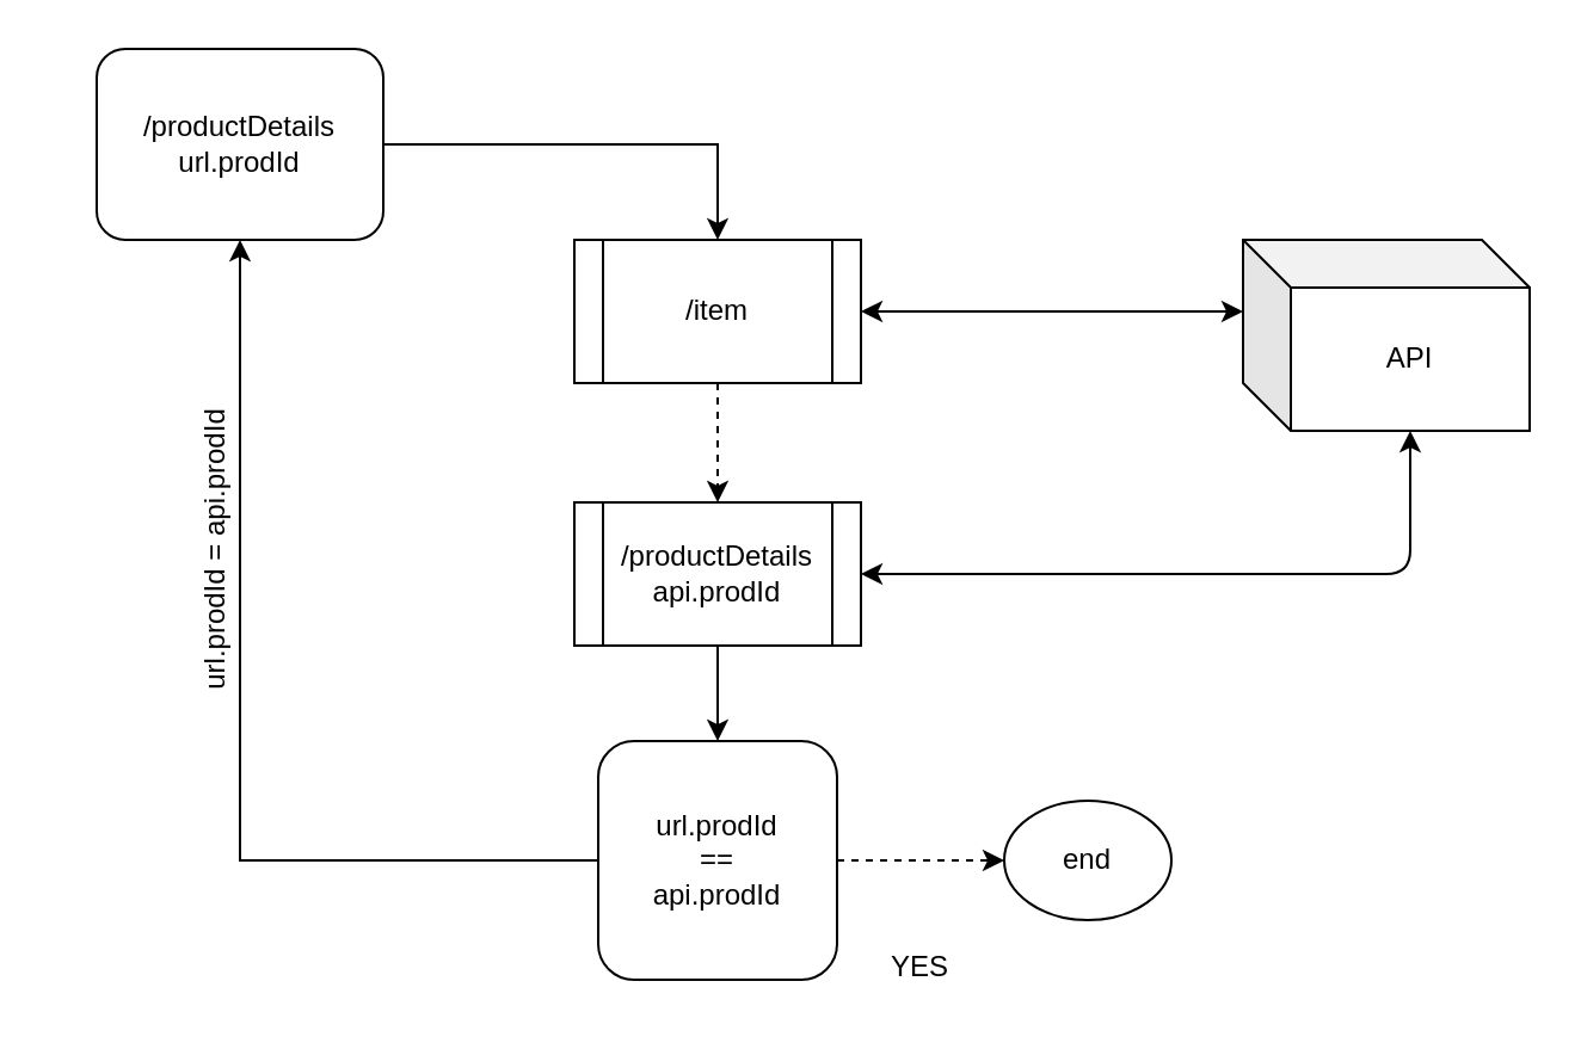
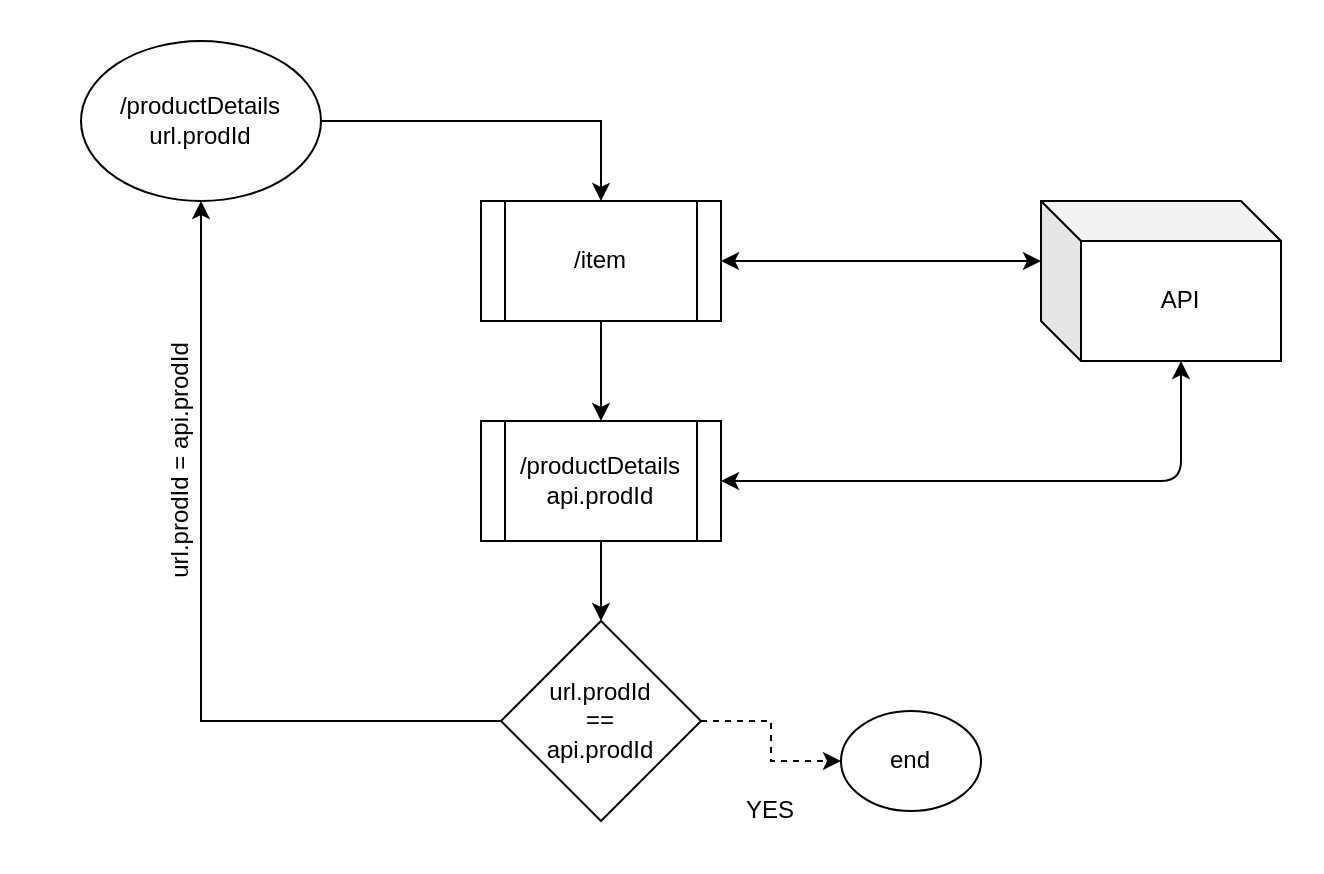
  <mxCell id="0" />
  <mxCell id="1" parent="0" />
  <mxCell id="2" style="edgeStyle=orthogonalEdgeStyle;rounded=0;orthogonalLoop=1;jettySize=auto;html=1;exitX=1;exitY=0.5;exitDx=0;exitDy=0;entryX=0.5;entryY=0;entryDx=0;entryDy=0;" edge="1" parent="1" source="3" target="5"><mxGeometry relative="1" as="geometry" /></mxCell>
- <mxCell id="3" value="/productDetails&lt;br&gt;url.prodId" style="whiteSpace=wrap;html=1;rounded=1;" vertex="1" parent="1"><mxGeometry x="40" y="20" width="120" height="80" as="geometry" /></mxCell>
- <mxCell id="4" style="edgeStyle=orthogonalEdgeStyle;rounded=0;orthogonalLoop=1;jettySize=auto;html=1;exitX=0.5;exitY=1;exitDx=0;exitDy=0;entryX=0.5;entryY=0;entryDx=0;entryDy=0;dashed=1;" edge="1" parent="1" source="5" target="8"><mxGeometry relative="1" as="geometry" /></mxCell>
+ <mxCell id="3" value="/productDetails&lt;br&gt;url.prodId" style="ellipse;whiteSpace=wrap;html=1;" vertex="1" parent="1"><mxGeometry x="40" y="20" width="120" height="80" as="geometry" /></mxCell>
+ <mxCell id="4" style="edgeStyle=orthogonalEdgeStyle;rounded=0;orthogonalLoop=1;jettySize=auto;html=1;exitX=0.5;exitY=1;exitDx=0;exitDy=0;entryX=0.5;entryY=0;entryDx=0;entryDy=0;" edge="1" parent="1" source="5" target="8"><mxGeometry relative="1" as="geometry" /></mxCell>
  <mxCell id="5" value="/item" style="shape=process;whiteSpace=wrap;html=1;backgroundOutline=1;" vertex="1" parent="1"><mxGeometry x="240" y="100" width="120" height="60" as="geometry" /></mxCell>
  <mxCell id="6" value="API" style="shape=cube;whiteSpace=wrap;html=1;boundedLbl=1;backgroundOutline=1;darkOpacity=0.05;darkOpacity2=0.1;" vertex="1" parent="1"><mxGeometry x="520" y="100" width="120" height="80" as="geometry" /></mxCell>
  <mxCell id="7" style="edgeStyle=orthogonalEdgeStyle;rounded=0;orthogonalLoop=1;jettySize=auto;html=1;exitX=0.5;exitY=1;exitDx=0;exitDy=0;entryX=0.5;entryY=0;entryDx=0;entryDy=0;" edge="1" parent="1" source="8" target="11"><mxGeometry relative="1" as="geometry" /></mxCell>
  <mxCell id="8" value="/productDetails&lt;br&gt;api.prodId" style="shape=process;whiteSpace=wrap;html=1;backgroundOutline=1;" vertex="1" parent="1"><mxGeometry x="240" y="210" width="120" height="60" as="geometry" /></mxCell>
  <mxCell id="9" value="" style="edgeStyle=orthogonalEdgeStyle;rounded=0;orthogonalLoop=1;jettySize=auto;html=1;dashed=1;" edge="1" parent="1" source="11" target="12"><mxGeometry relative="1" as="geometry" /></mxCell>
  <mxCell id="10" style="edgeStyle=orthogonalEdgeStyle;rounded=0;orthogonalLoop=1;jettySize=auto;html=1;exitX=0;exitY=0.5;exitDx=0;exitDy=0;entryX=0.5;entryY=1;entryDx=0;entryDy=0;" edge="1" parent="1" source="11" target="3"><mxGeometry relative="1" as="geometry" /></mxCell>
- <mxCell id="11" value="url.prodId&lt;br&gt;==&lt;br&gt;api.prodId" style="whiteSpace=wrap;html=1;rounded=1;" vertex="1" parent="1"><mxGeometry x="250" y="310" width="100" height="100" as="geometry" /></mxCell>
- <mxCell id="12" value="end" style="ellipse;whiteSpace=wrap;html=1;" vertex="1" parent="1"><mxGeometry x="420" y="335" width="70" height="50" as="geometry" /></mxCell>
+ <mxCell id="11" value="url.prodId&lt;br&gt;==&lt;br&gt;api.prodId" style="rhombus;whiteSpace=wrap;html=1;" vertex="1" parent="1"><mxGeometry x="250" y="310" width="100" height="100" as="geometry" /></mxCell>
+ <mxCell id="12" value="end" style="ellipse;whiteSpace=wrap;html=1;" vertex="1" parent="1"><mxGeometry x="420" y="355" width="70" height="50" as="geometry" /></mxCell>
  <mxCell id="13" value="YES" style="text;html=1;strokeColor=none;fillColor=none;align=center;verticalAlign=middle;whiteSpace=wrap;rounded=0;" vertex="1" parent="1"><mxGeometry x="365" y="395" width="40" height="20" as="geometry" /></mxCell>
  <mxCell id="14" value="url.prodId = api.prodId" style="text;html=1;strokeColor=none;fillColor=none;align=center;verticalAlign=middle;whiteSpace=wrap;rounded=0;rotation=270;" vertex="1" parent="1"><mxGeometry x="20" y="220" width="140" height="20" as="geometry" /></mxCell>
  <mxCell id="15" value="" style="endArrow=classic;startArrow=classic;html=1;entryX=0;entryY=0;entryDx=0;entryDy=30;entryPerimeter=0;exitX=1;exitY=0.5;exitDx=0;exitDy=0;" edge="1" parent="1" source="5" target="6"><mxGeometry width="50" height="50" relative="1" as="geometry"><mxPoint x="320" y="270" as="sourcePoint" /><mxPoint x="370" y="220" as="targetPoint" /></mxGeometry></mxCell>
  <mxCell id="16" value="" style="endArrow=classic;startArrow=classic;html=1;entryX=0;entryY=0;entryDx=70;entryDy=80;entryPerimeter=0;exitX=1;exitY=0.5;exitDx=0;exitDy=0;" edge="1" parent="1" source="8" target="6"><mxGeometry width="50" height="50" relative="1" as="geometry"><mxPoint x="320" y="270" as="sourcePoint" /><mxPoint x="370" y="220" as="targetPoint" /><Array as="points"><mxPoint x="590" y="240" /></Array></mxGeometry></mxCell>
